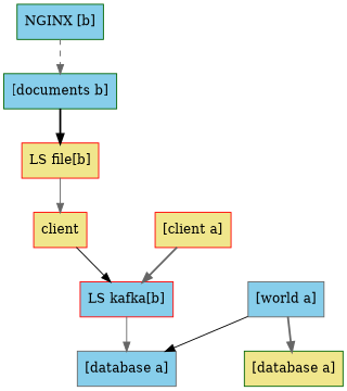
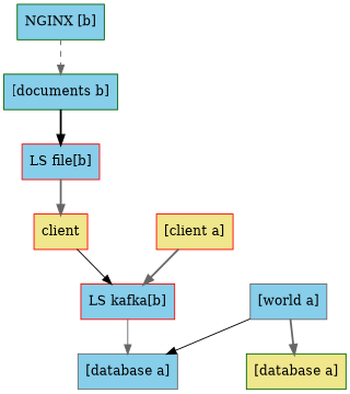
  digraph {
    nodesep=1
    node [color=red fillcolor=skyblue shape=record style=filled]
    edge [color=gray40 style=bold]
    n1 [color=darkgreen label="NGINX [b]"]
    n2 [color=darkgreen label="[documents b]"]
-   n3 [fillcolor=khaki label="LS file[b]"]
+   n3 [label="LS file[b]"]
    n4 [fillcolor=khaki label=client]
    n5 [label="LS kafka[b]"]
    n6 [color=gray40 label="[database a]"]
    n7 [color=darkgreen fillcolor=khaki label="[database a]"]
    n8 [color=gray40 label="[world a]"]
    n9 [fillcolor=khaki label="[client a]"]
    n1 -> n2 [style=dashed]
    n2 -> n3 [color=black]
-   n3 -> n4 [style=solid]
+   n3 -> n4
    n4 -> n5 [color=black style=solid]
    n5 -> n6 [style=solid]
    n8 -> n6 [color=black style=solid]
    n8 -> n7
    n9 -> n5
  }
